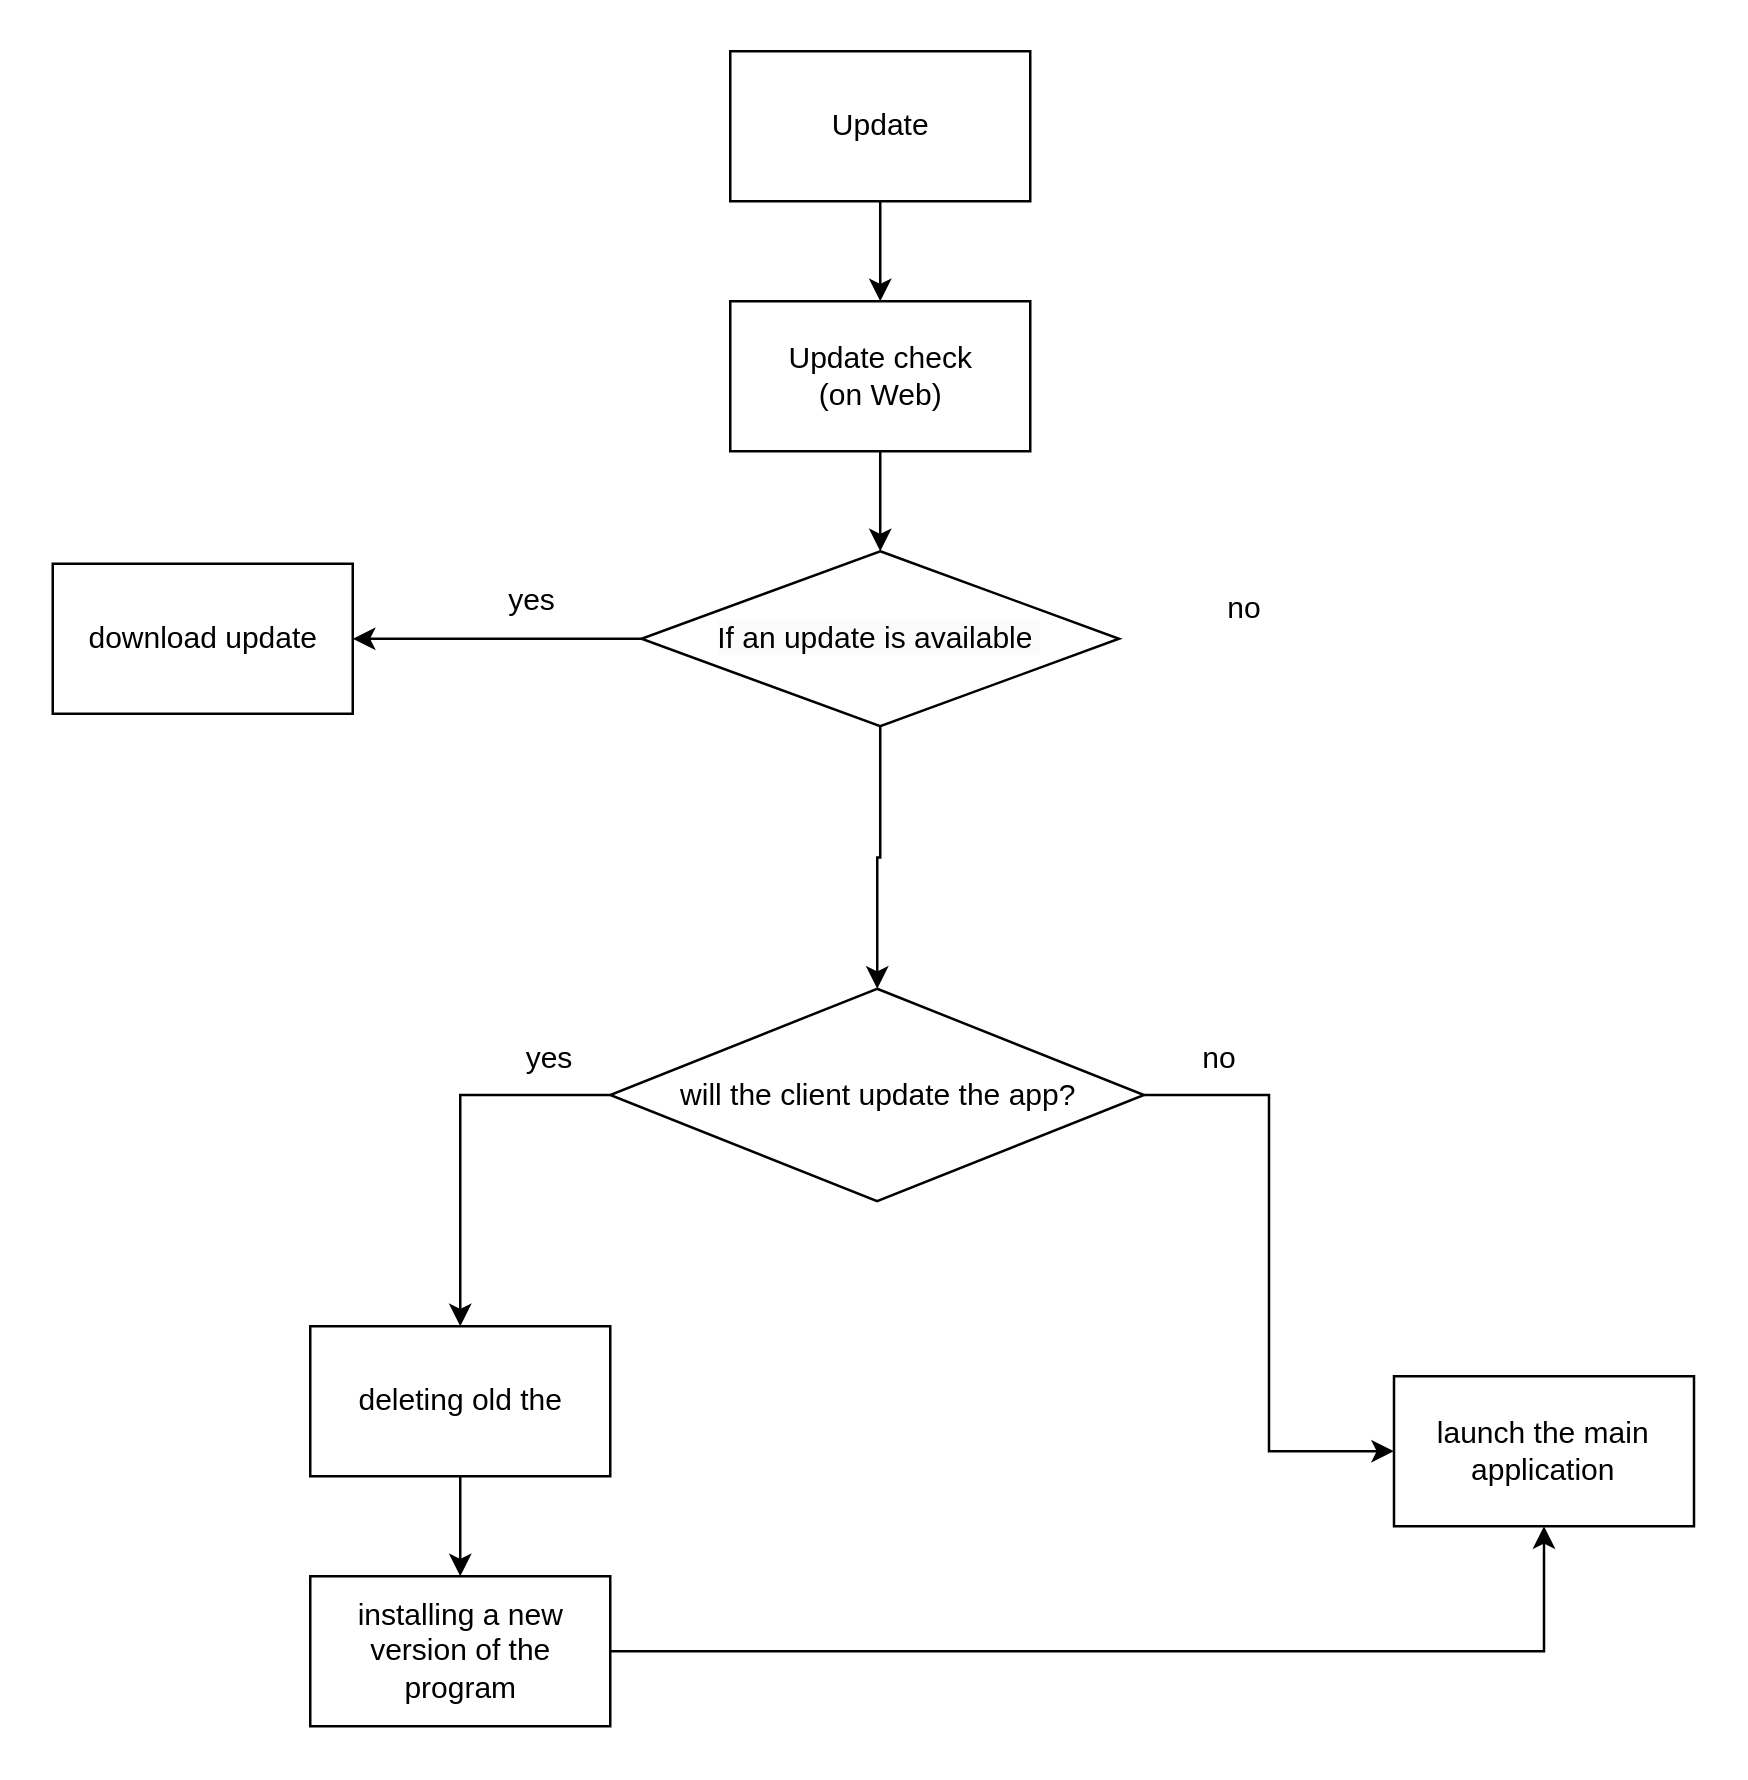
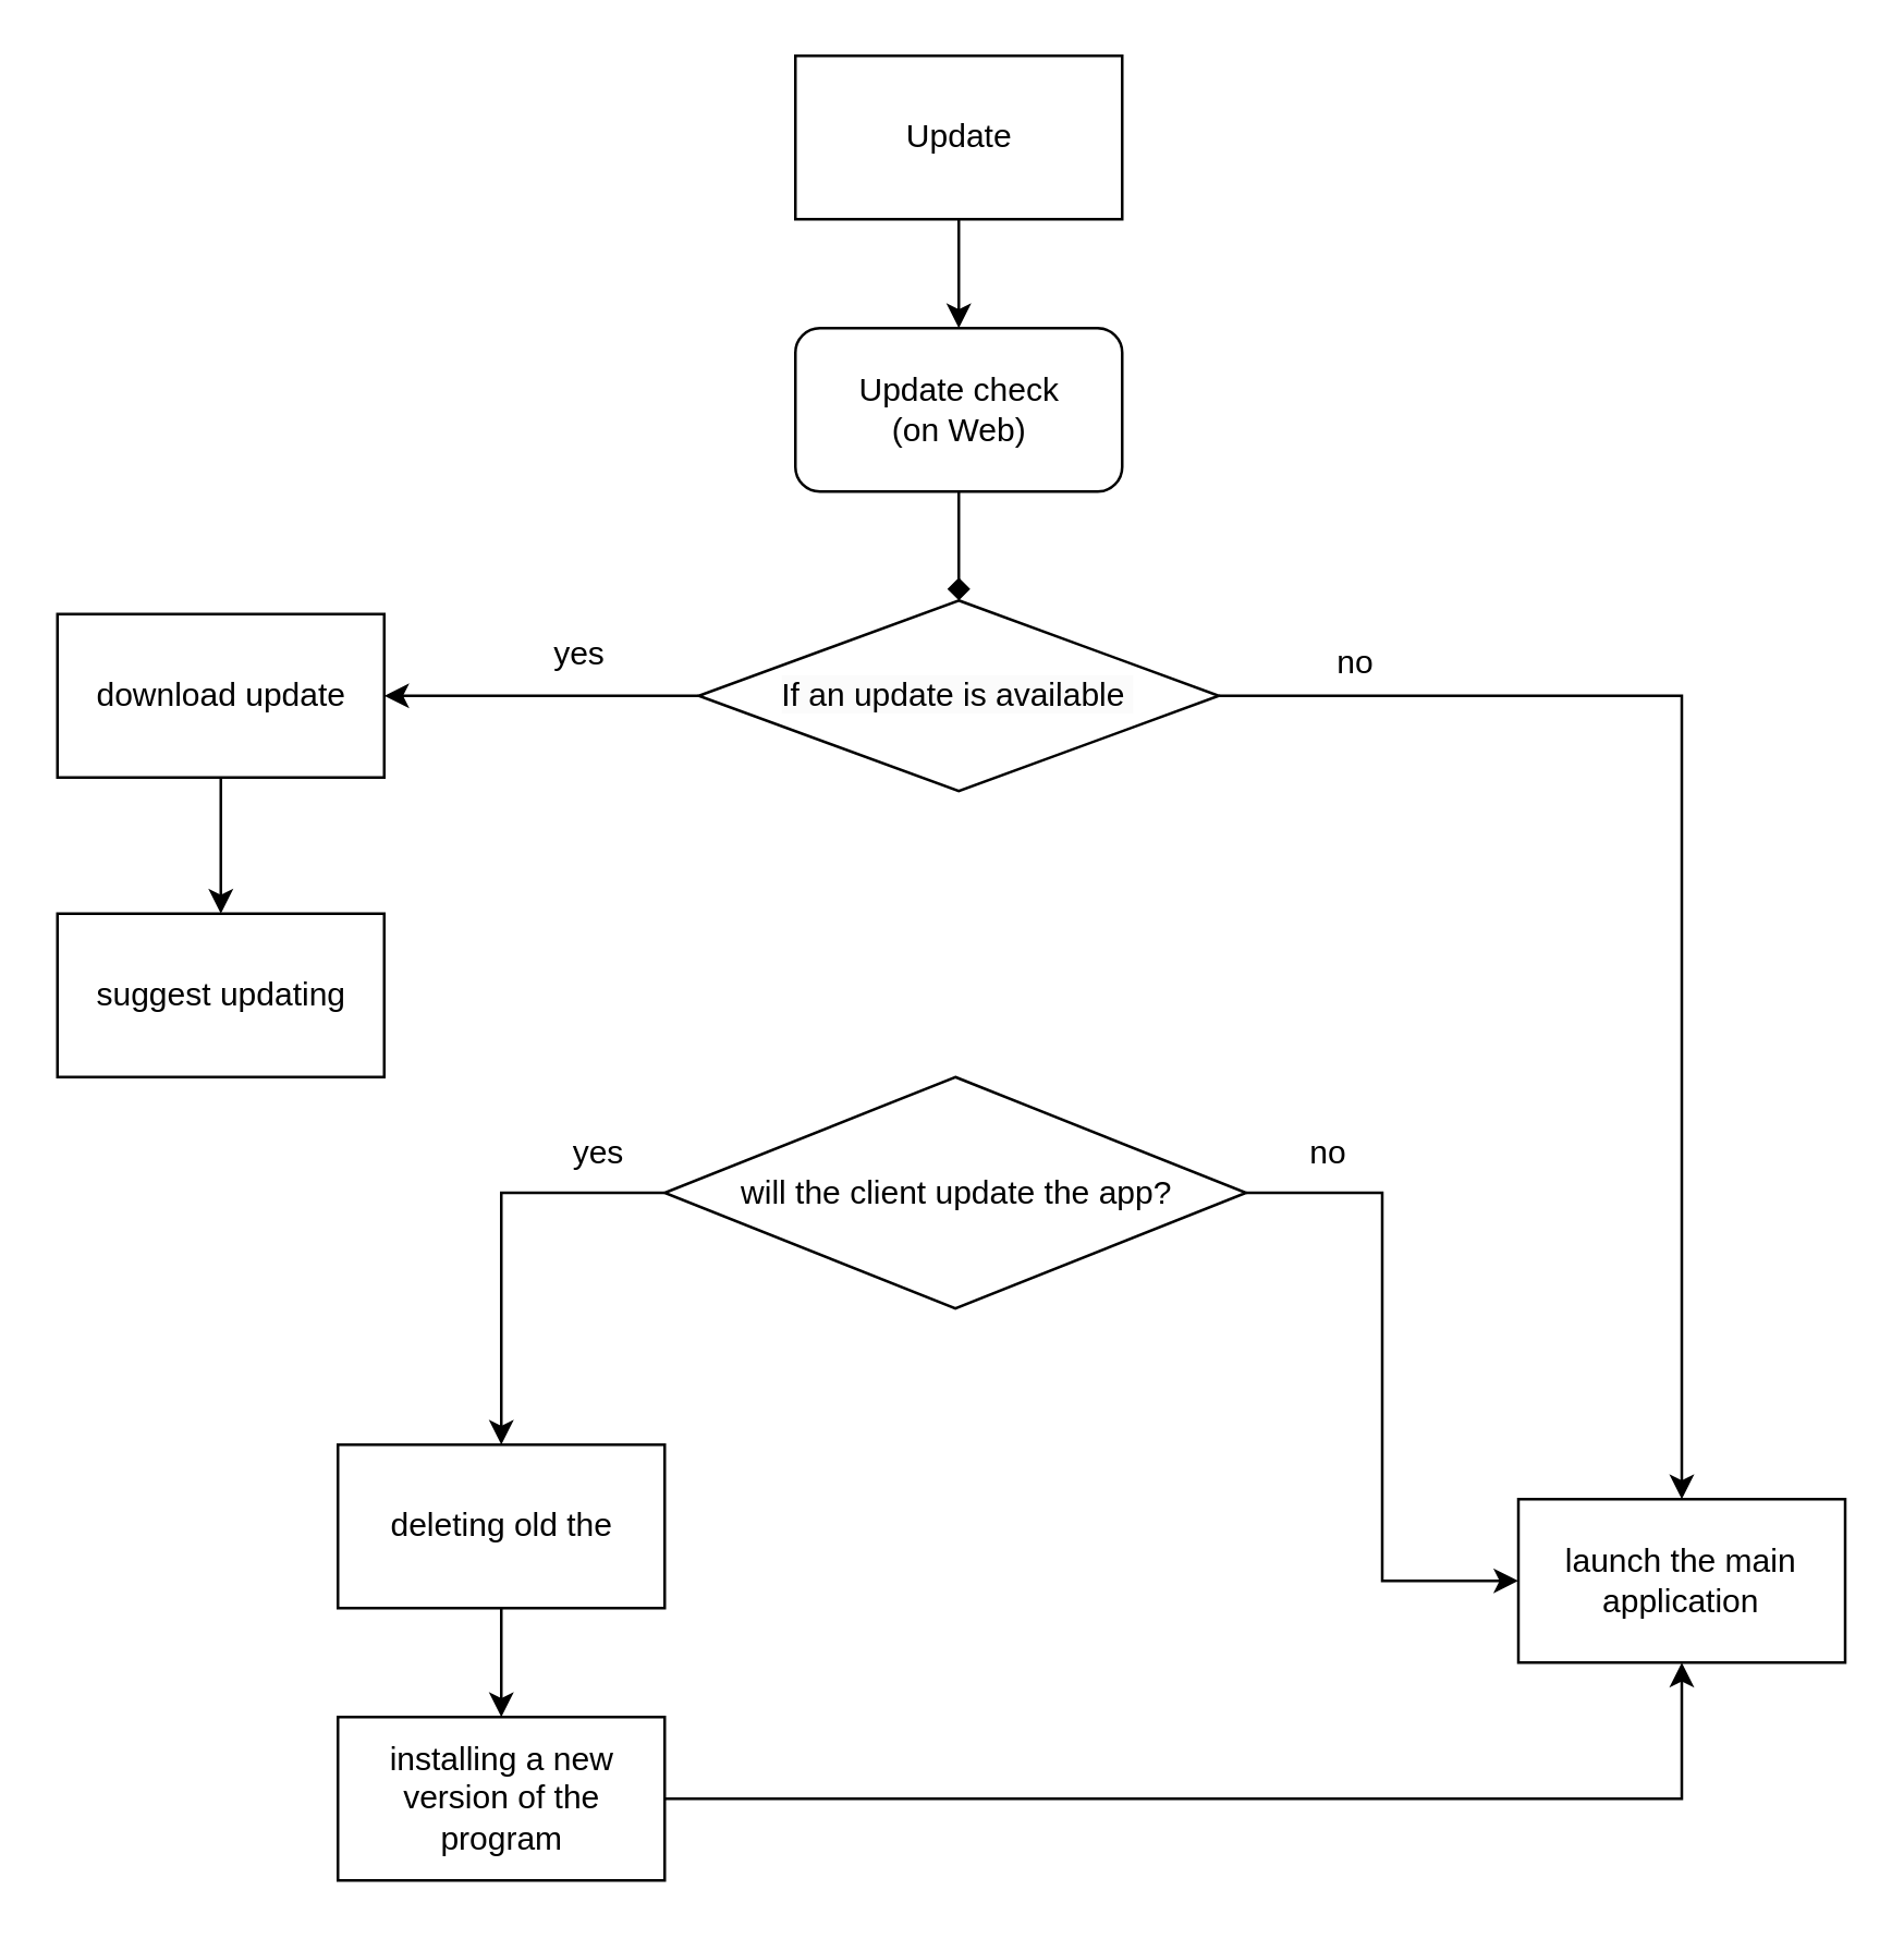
  <mxCell id="0" />
  <mxCell id="1" parent="0" />
  <mxCell id="2" value="" style="edgeStyle=orthogonalEdgeStyle;rounded=0;orthogonalLoop=1;jettySize=auto;html=1;" edge="1" parent="1" source="3" target="5"><mxGeometry relative="1" as="geometry" /></mxCell>
  <mxCell id="3" value="Update" style="rounded=0;whiteSpace=wrap;html=1;" vertex="1" parent="1"><mxGeometry x="291.5" y="20" width="120" height="60" as="geometry" /></mxCell>
- <mxCell id="4" value="" style="edgeStyle=orthogonalEdgeStyle;rounded=0;orthogonalLoop=1;jettySize=auto;html=1;entryX=0.5;entryY=0;entryDx=0;entryDy=0;" edge="1" parent="1" source="5" target="8"><mxGeometry relative="1" as="geometry"><mxPoint x="351" y="220" as="targetPoint" /></mxGeometry></mxCell>
- <mxCell id="5" value="Update check &lt;br&gt;(on Web)" style="whiteSpace=wrap;html=1;rounded=0;" vertex="1" parent="1"><mxGeometry x="291.5" y="120" width="120" height="60" as="geometry" /></mxCell>
+ <mxCell id="4" value="" style="edgeStyle=orthogonalEdgeStyle;rounded=0;orthogonalLoop=1;jettySize=auto;html=1;entryX=0.5;entryY=0;entryDx=0;entryDy=0;endArrow=diamond;" edge="1" parent="1" source="5" target="8"><mxGeometry relative="1" as="geometry"><mxPoint x="351" y="220" as="targetPoint" /></mxGeometry></mxCell>
+ <mxCell id="5" value="Update check &lt;br&gt;(on Web)" style="whiteSpace=wrap;html=1;rounded=1;" vertex="1" parent="1"><mxGeometry x="291.5" y="120" width="120" height="60" as="geometry" /></mxCell>
  <mxCell id="6" value="" style="edgeStyle=orthogonalEdgeStyle;rounded=0;orthogonalLoop=1;jettySize=auto;html=1;" edge="1" parent="1" source="8" target="10"><mxGeometry relative="1" as="geometry" /></mxCell>
- <mxCell id="7" value="" style="edgeStyle=orthogonalEdgeStyle;rounded=0;orthogonalLoop=1;jettySize=auto;html=1;" edge="1" parent="1" source="8" target="17"><mxGeometry relative="1" as="geometry" /></mxCell>
+ <mxCell id="7" value="" style="edgeStyle=orthogonalEdgeStyle;rounded=0;orthogonalLoop=1;jettySize=auto;html=1;" edge="1" parent="1" source="8" target="12"><mxGeometry relative="1" as="geometry" /></mxCell>
  <mxCell id="8" value="&lt;span style=&quot;color: rgb(0, 0, 0); font-family: Helvetica; font-size: 12px; font-style: normal; font-variant-ligatures: normal; font-variant-caps: normal; font-weight: 400; letter-spacing: normal; orphans: 2; text-align: center; text-indent: 0px; text-transform: none; widows: 2; word-spacing: 0px; -webkit-text-stroke-width: 0px; background-color: rgb(251, 251, 251); text-decoration-thickness: initial; text-decoration-style: initial; text-decoration-color: initial; float: none; display: inline !important;&quot;&gt;If an update is available&amp;nbsp;&lt;/span&gt;" style="rhombus;whiteSpace=wrap;html=1;" vertex="1" parent="1"><mxGeometry x="256" y="220" width="191" height="70" as="geometry" /></mxCell>
+ <mxCell id="9" value="" style="edgeStyle=orthogonalEdgeStyle;rounded=0;orthogonalLoop=1;jettySize=auto;html=1;" edge="1" parent="1" source="10" target="14"><mxGeometry relative="1" as="geometry" /></mxCell>
  <mxCell id="10" value="download update" style="whiteSpace=wrap;html=1;" vertex="1" parent="1"><mxGeometry x="20.5" y="225" width="120" height="60" as="geometry" /></mxCell>
  <mxCell id="11" value="yes" style="text;html=1;align=center;verticalAlign=middle;resizable=0;points=[];autosize=1;strokeColor=none;fillColor=none;" vertex="1" parent="1"><mxGeometry x="192" y="225" width="40" height="30" as="geometry" /></mxCell>
  <mxCell id="12" value="launch the main application" style="whiteSpace=wrap;html=1;" vertex="1" parent="1"><mxGeometry x="557" y="550" width="120" height="60" as="geometry" /></mxCell>
  <mxCell id="13" value="no" style="text;html=1;align=center;verticalAlign=middle;resizable=0;points=[];autosize=1;strokeColor=none;fillColor=none;" vertex="1" parent="1"><mxGeometry x="477" y="228" width="40" height="30" as="geometry" /></mxCell>
+ <mxCell id="14" value="suggest updating" style="whiteSpace=wrap;html=1;" vertex="1" parent="1"><mxGeometry x="20.5" y="335" width="120" height="60" as="geometry" /></mxCell>
  <mxCell id="15" value="" style="edgeStyle=orthogonalEdgeStyle;rounded=0;orthogonalLoop=1;jettySize=auto;html=1;exitX=0;exitY=0.5;exitDx=0;exitDy=0;" edge="1" parent="1" source="17" target="19"><mxGeometry relative="1" as="geometry" /></mxCell>
  <mxCell id="16" value="" style="edgeStyle=orthogonalEdgeStyle;rounded=0;orthogonalLoop=1;jettySize=auto;html=1;exitX=1;exitY=0.5;exitDx=0;exitDy=0;entryX=0;entryY=0.5;entryDx=0;entryDy=0;" edge="1" parent="1" source="17" target="12"><mxGeometry relative="1" as="geometry"><mxPoint x="507" y="550" as="targetPoint" /></mxGeometry></mxCell>
  <mxCell id="17" value="will the client update the app?" style="rhombus;whiteSpace=wrap;html=1;" vertex="1" parent="1"><mxGeometry x="243.5" y="395" width="213.5" height="85" as="geometry" /></mxCell>
  <mxCell id="18" value="" style="edgeStyle=orthogonalEdgeStyle;rounded=0;orthogonalLoop=1;jettySize=auto;html=1;" edge="1" parent="1" source="19" target="23"><mxGeometry relative="1" as="geometry"><mxPoint x="183.5" y="630" as="targetPoint" /></mxGeometry></mxCell>
  <mxCell id="19" value="deleting old the" style="whiteSpace=wrap;html=1;" vertex="1" parent="1"><mxGeometry x="123.5" y="530" width="120" height="60" as="geometry" /></mxCell>
  <mxCell id="20" value="no" style="text;html=1;align=center;verticalAlign=middle;resizable=0;points=[];autosize=1;strokeColor=none;fillColor=none;" vertex="1" parent="1"><mxGeometry x="467" y="408" width="40" height="30" as="geometry" /></mxCell>
  <mxCell id="21" value="yes" style="text;html=1;align=center;verticalAlign=middle;resizable=0;points=[];autosize=1;strokeColor=none;fillColor=none;" vertex="1" parent="1"><mxGeometry x="198.5" y="408" width="40" height="30" as="geometry" /></mxCell>
  <mxCell id="22" value="" style="edgeStyle=orthogonalEdgeStyle;rounded=0;orthogonalLoop=1;jettySize=auto;html=1;entryX=0.5;entryY=1;entryDx=0;entryDy=0;" edge="1" parent="1" source="23" target="12"><mxGeometry relative="1" as="geometry"><mxPoint x="667" y="620" as="targetPoint" /></mxGeometry></mxCell>
  <mxCell id="23" value="installing a new version of the program" style="whiteSpace=wrap;html=1;" vertex="1" parent="1"><mxGeometry x="123.5" y="630" width="120" height="60" as="geometry" /></mxCell>
